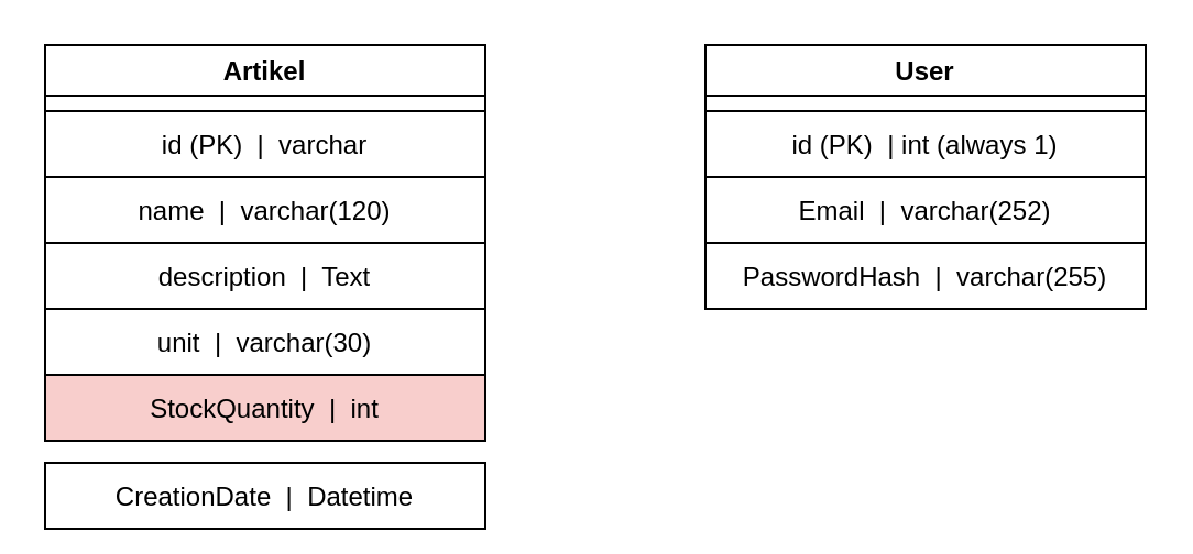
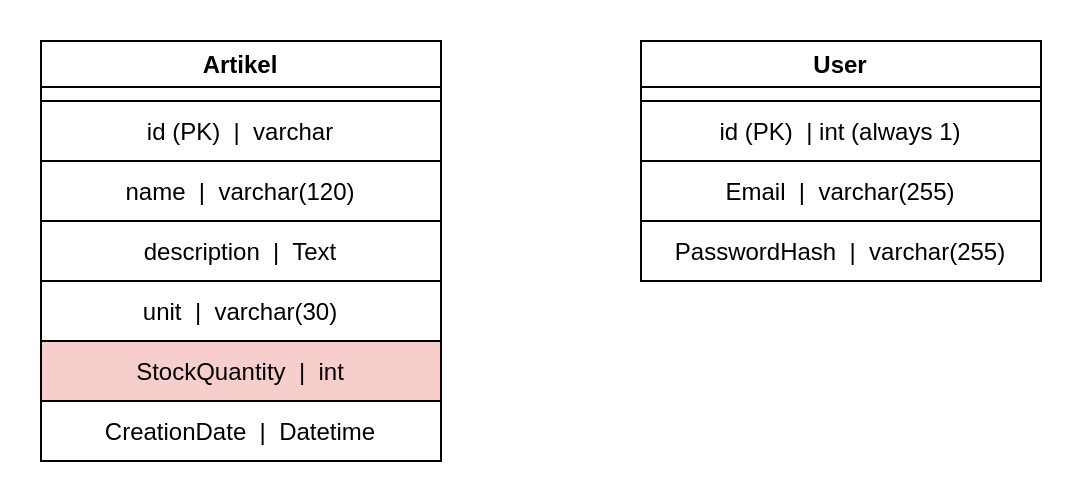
  <mxCell id="0" />
  <mxCell id="1" parent="0" />
  <mxCell id="2" value="Artikel" style="swimlane" parent="1" vertex="1"><mxGeometry x="20" y="20" width="200" height="180" as="geometry" /></mxCell>
  <mxCell id="3" value="id (PK)  |  varchar" parent="2" vertex="1"><mxGeometry y="30" width="200" height="30" as="geometry" /></mxCell>
  <mxCell id="4" value="name  |  varchar(120)" parent="2" vertex="1"><mxGeometry y="60" width="200" height="30" as="geometry" /></mxCell>
  <mxCell id="5" value="description  |  Text" parent="2" vertex="1"><mxGeometry y="90" width="200" height="30" as="geometry" /></mxCell>
  <mxCell id="6" value="unit  |  varchar(30)" parent="2" vertex="1"><mxGeometry y="120" width="200" height="30" as="geometry" /></mxCell>
  <mxCell id="7" value="StockQuantity  |  int" parent="2" vertex="1" style="fillColor=#f8cecc;"><mxGeometry y="150" width="200" height="30" as="geometry" /></mxCell>
  <mxCell id="8" value="User" style="swimlane" parent="1" vertex="1"><mxGeometry x="320" y="20" width="200" height="90" as="geometry" /></mxCell>
  <mxCell id="9" value="id (PK)  | int (always 1)" vertex="1" parent="8"><mxGeometry y="30" width="200" height="30" as="geometry" /></mxCell>
- <mxCell id="10" value="Email  |  varchar(252)" parent="8" vertex="1"><mxGeometry y="60" width="200" height="30" as="geometry" /></mxCell>
- <mxCell id="11" value="CreationDate  |  Datetime" vertex="1" parent="1"><mxGeometry x="20" y="210" width="200" height="30" as="geometry" /></mxCell>
+ <mxCell id="10" value="Email  |  varchar(255)" parent="8" vertex="1"><mxGeometry y="60" width="200" height="30" as="geometry" /></mxCell>
+ <mxCell id="11" value="CreationDate  |  Datetime" vertex="1" parent="1"><mxGeometry x="20" y="200" width="200" height="30" as="geometry" /></mxCell>
  <mxCell id="12" value="PasswordHash  |  varchar(255)" parent="1" vertex="1"><mxGeometry x="320" y="110" width="200" height="30" as="geometry" /></mxCell>
